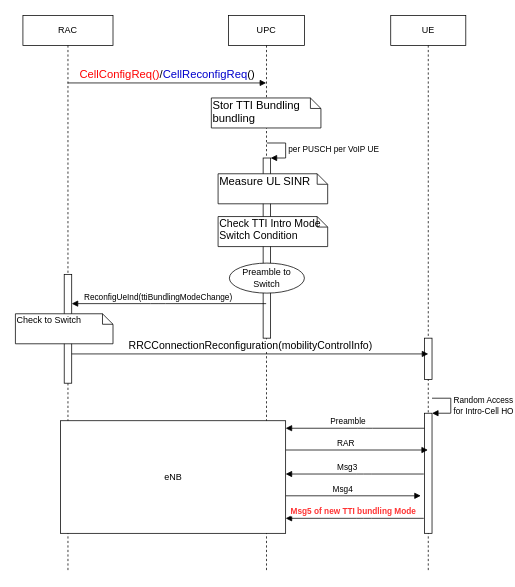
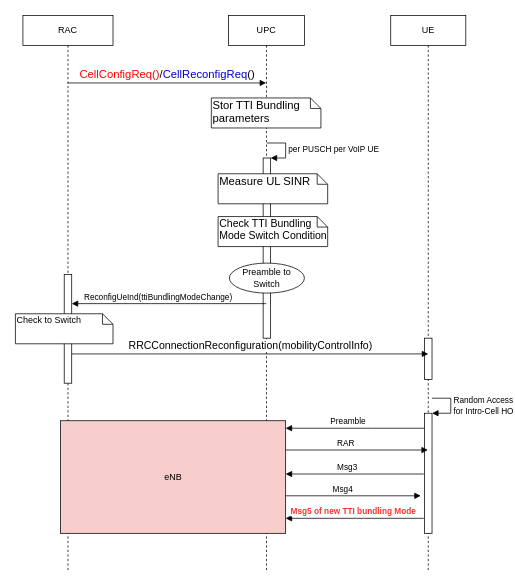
  <mxCell id="0" />
  <mxCell id="1" parent="0" />
  <mxCell id="2" value="RAC" style="shape=umlLifeline;perimeter=lifelinePerimeter;whiteSpace=wrap;html=1;container=1;collapsible=0;recursiveResize=0;outlineConnect=0;" parent="1" vertex="1"><mxGeometry x="30" y="20" width="120" height="740" as="geometry" /></mxCell>
  <mxCell id="3" value="" style="html=1;points=[];perimeter=orthogonalPerimeter;" vertex="1" parent="2"><mxGeometry x="55" y="345" width="10" height="145" as="geometry" /></mxCell>
  <mxCell id="4" value="Check to Switch" style="shape=note;whiteSpace=wrap;html=1;size=14;verticalAlign=top;align=left;spacingTop=-6;" parent="2" vertex="1"><mxGeometry x="-10" y="397.5" width="130" height="40" as="geometry" /></mxCell>
  <mxCell id="5" value="UPC" style="shape=umlLifeline;perimeter=lifelinePerimeter;whiteSpace=wrap;html=1;container=1;collapsible=0;recursiveResize=0;outlineConnect=0;" parent="1" vertex="1"><mxGeometry x="304" y="20" width="101" height="740" as="geometry" /></mxCell>
  <mxCell id="6" value="" style="html=1;points=[];perimeter=orthogonalPerimeter;" parent="5" vertex="1"><mxGeometry x="46" y="190" width="10" height="240" as="geometry" /></mxCell>
  <mxCell id="7" value="per PUSCH per VoIP UE" style="edgeStyle=orthogonalEdgeStyle;html=1;align=left;spacingLeft=2;endArrow=block;rounded=0;entryX=1;entryY=0;" parent="5" target="6" edge="1"><mxGeometry relative="1" as="geometry"><mxPoint x="51" y="170" as="sourcePoint" /><Array as="points"><mxPoint x="76" y="170" /></Array></mxGeometry></mxCell>
  <mxCell id="8" value="Preamble to Switch" style="ellipse;whiteSpace=wrap;html=1;" parent="5" vertex="1"><mxGeometry x="1" y="330" width="100" height="40" as="geometry" /></mxCell>
  <mxCell id="9" value="&lt;font style=&quot;font-size: 15px&quot; color=&quot;#FF0000&quot;&gt;CellConfigReq&lt;/font&gt;&lt;font style=&quot;font-size: 15px&quot;&gt;&lt;font color=&quot;#FF0000&quot;&gt;()&lt;/font&gt;/&lt;font color=&quot;#0000CC&quot;&gt;CellReconfigReq&lt;/font&gt;()&lt;/font&gt;" style="html=1;verticalAlign=bottom;endArrow=block;" parent="1" source="2" target="5" edge="1"><mxGeometry width="80" relative="1" as="geometry"><mxPoint x="130" y="110" as="sourcePoint" /><mxPoint x="210" y="110" as="targetPoint" /><Array as="points"><mxPoint x="160" y="110" /></Array></mxGeometry></mxCell>
- <mxCell id="10" value="&lt;div style=&quot;font-size: 15px&quot;&gt;&lt;font style=&quot;font-size: 15px&quot;&gt;Stor TTI Bundling&lt;/font&gt;&lt;/div&gt;&lt;div style=&quot;font-size: 15px&quot;&gt;&lt;font style=&quot;font-size: 15px&quot;&gt; bundling&lt;/font&gt;&lt;/div&gt;" style="shape=note;whiteSpace=wrap;html=1;size=14;verticalAlign=top;align=left;spacingTop=-6;" parent="1" vertex="1"><mxGeometry x="281" y="130" width="146" height="40" as="geometry" /></mxCell>
+ <mxCell id="10" value="&lt;div style=&quot;font-size: 15px&quot;&gt;&lt;font style=&quot;font-size: 15px&quot;&gt;Stor TTI Bundling&lt;/font&gt;&lt;/div&gt;&lt;div style=&quot;font-size: 15px&quot;&gt;&lt;font style=&quot;font-size: 15px&quot;&gt; parameters&lt;/font&gt;&lt;/div&gt;" style="shape=note;whiteSpace=wrap;html=1;size=14;verticalAlign=top;align=left;spacingTop=-6;" parent="1" vertex="1"><mxGeometry x="281" y="130" width="146" height="40" as="geometry" /></mxCell>
  <mxCell id="11" value="&lt;font style=&quot;font-size: 15px&quot;&gt;Measure UL SINR&lt;/font&gt;" style="shape=note;whiteSpace=wrap;html=1;size=14;verticalAlign=top;align=left;spacingTop=-6;" parent="1" vertex="1"><mxGeometry x="290" y="231" width="146" height="40" as="geometry" /></mxCell>
- <mxCell id="12" value="&lt;font style=&quot;font-size: 14px&quot;&gt;Check TTI Intro Mode Switch Condition&lt;/font&gt;" style="shape=note;whiteSpace=wrap;html=1;size=14;verticalAlign=top;align=left;spacingTop=-6;" parent="1" vertex="1"><mxGeometry x="290" y="288" width="146" height="40" as="geometry" /></mxCell>
+ <mxCell id="12" value="&lt;font style=&quot;font-size: 14px&quot;&gt;Check TTI Bundling Mode Switch Condition&lt;/font&gt;" style="shape=note;whiteSpace=wrap;html=1;size=14;verticalAlign=top;align=left;spacingTop=-6;" parent="1" vertex="1"><mxGeometry x="290" y="288" width="146" height="40" as="geometry" /></mxCell>
  <mxCell id="13" value="Preamble" style="html=1;verticalAlign=bottom;endArrow=block;" parent="1" edge="1" target="23"><mxGeometry x="0.111" width="80" relative="1" as="geometry"><mxPoint x="566" y="570" as="sourcePoint" /><mxPoint x="360" y="570" as="targetPoint" /><Array as="points"><mxPoint x="486" y="570" /></Array><mxPoint as="offset" /></mxGeometry></mxCell>
  <mxCell id="14" value="UE" style="shape=umlLifeline;perimeter=lifelinePerimeter;whiteSpace=wrap;html=1;container=1;collapsible=0;recursiveResize=0;outlineConnect=0;" parent="1" vertex="1"><mxGeometry x="520" y="20" width="100" height="740" as="geometry" /></mxCell>
  <mxCell id="15" value="" style="html=1;points=[];perimeter=orthogonalPerimeter;" vertex="1" parent="14"><mxGeometry x="45" y="530" width="10" height="160" as="geometry" /></mxCell>
  <mxCell id="16" value="&lt;div&gt;Random Access&lt;/div&gt;&lt;div&gt;for Intro-Cell HO&lt;/div&gt;" style="edgeStyle=orthogonalEdgeStyle;html=1;align=left;spacingLeft=2;endArrow=block;rounded=0;entryX=1;entryY=0;" edge="1" target="15" parent="14"><mxGeometry relative="1" as="geometry"><mxPoint x="55" y="510" as="sourcePoint" /><Array as="points"><mxPoint x="80" y="510" /></Array></mxGeometry></mxCell>
  <mxCell id="17" value="" style="html=1;points=[];perimeter=orthogonalPerimeter;" vertex="1" parent="14"><mxGeometry x="45" y="430" width="10" height="55" as="geometry" /></mxCell>
  <mxCell id="18" value="&lt;div style=&quot;font-size: 14px&quot;&gt;&lt;font style=&quot;font-size: 14px&quot;&gt;RRCConnectionReconfiguration(mobilityControlInfo)&lt;/font&gt;&lt;/div&gt;" style="html=1;verticalAlign=bottom;endArrow=block;entryX=0.5;entryY=0.382;entryDx=0;entryDy=0;entryPerimeter=0;" parent="1" edge="1" target="17" source="3"><mxGeometry width="80" relative="1" as="geometry"><mxPoint x="90" y="491" as="sourcePoint" /><mxPoint x="560" y="501" as="targetPoint" /></mxGeometry></mxCell>
  <mxCell id="19" value="RAR" style="html=1;verticalAlign=bottom;endArrow=block;" edge="1" parent="1" source="23"><mxGeometry x="-0.156" width="80" relative="1" as="geometry"><mxPoint x="380" y="599" as="sourcePoint" /><mxPoint x="569.5" y="599" as="targetPoint" /><mxPoint as="offset" /></mxGeometry></mxCell>
  <mxCell id="20" value="Msg3" style="html=1;verticalAlign=bottom;endArrow=block;" edge="1" parent="1" target="23"><mxGeometry x="0.111" width="80" relative="1" as="geometry"><mxPoint x="564" y="631" as="sourcePoint" /><mxPoint x="390" y="631" as="targetPoint" /><Array as="points"><mxPoint x="484" y="631" /></Array><mxPoint as="offset" /></mxGeometry></mxCell>
  <mxCell id="21" value="Msg4" style="html=1;verticalAlign=bottom;endArrow=block;" edge="1" parent="1" source="23"><mxGeometry x="-0.156" width="80" relative="1" as="geometry"><mxPoint x="380" y="660" as="sourcePoint" /><mxPoint x="560" y="660" as="targetPoint" /><mxPoint as="offset" /></mxGeometry></mxCell>
  <mxCell id="22" value="&lt;font color=&quot;#FF3333&quot;&gt;Msg5 of new TTI bundling Mode&lt;/font&gt;" style="html=1;verticalAlign=bottom;endArrow=block;fontStyle=1" edge="1" parent="1" target="23"><mxGeometry x="0.022" width="80" relative="1" as="geometry"><mxPoint x="564" y="690" as="sourcePoint" /><mxPoint x="380" y="690" as="targetPoint" /><Array as="points"><mxPoint x="484" y="690" /></Array><mxPoint as="offset" /></mxGeometry></mxCell>
- <mxCell id="23" value="eNB" style="html=1;points=[];perimeter=orthogonalPerimeter;" vertex="1" parent="1"><mxGeometry x="80" y="560" width="300" height="150" as="geometry" /></mxCell>
+ <mxCell id="23" value="eNB" style="html=1;points=[];perimeter=orthogonalPerimeter;fillColor=#f8cecc;" vertex="1" parent="1"><mxGeometry x="80" y="560" width="300" height="150" as="geometry" /></mxCell>
  <mxCell id="24" value="ReconfigUeInd(ttiBundlingModeChange)" style="html=1;verticalAlign=bottom;endArrow=block;" edge="1" parent="1" source="5" target="3"><mxGeometry x="0.111" width="80" relative="1" as="geometry"><mxPoint x="290" y="404" as="sourcePoint" /><mxPoint x="104" y="404" as="targetPoint" /><Array as="points"><mxPoint x="210" y="404" /></Array><mxPoint as="offset" /></mxGeometry></mxCell>
